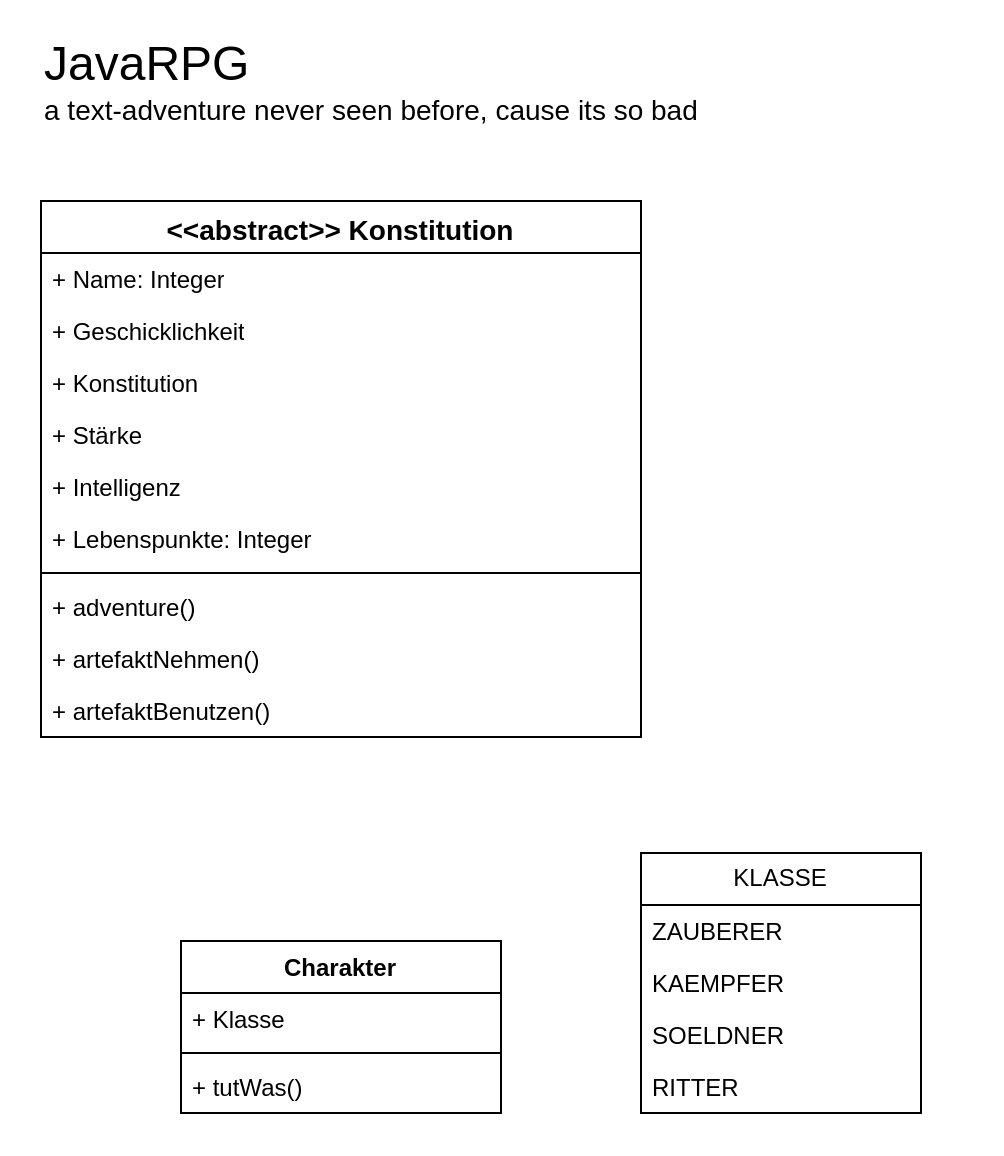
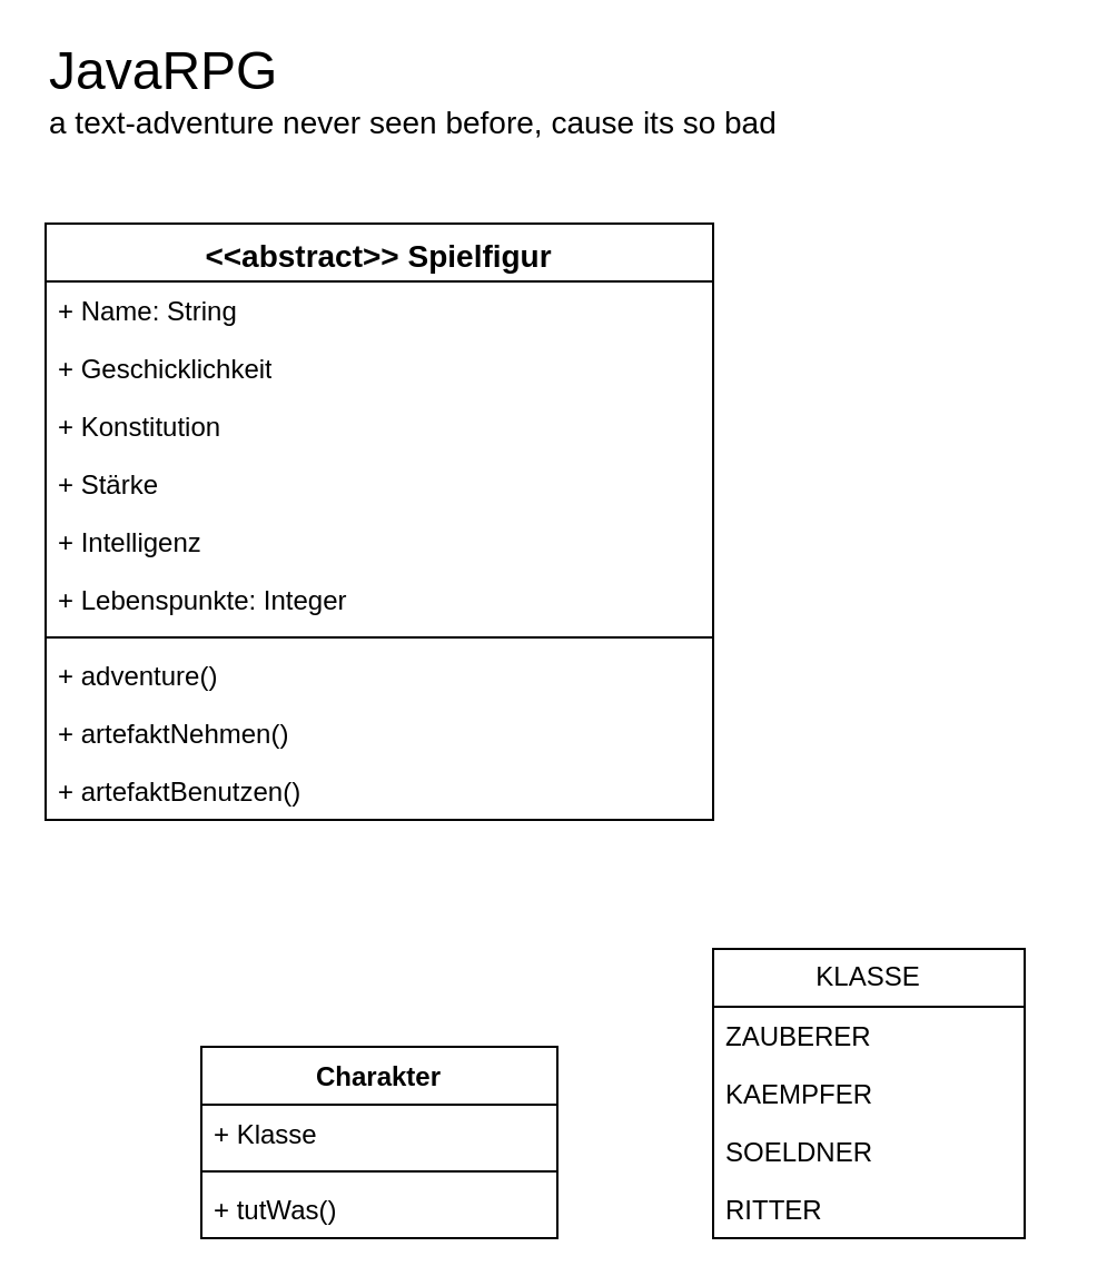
  <mxCell id="0" />
  <mxCell id="1" parent="0" />
  <mxCell id="2" value="&lt;font&gt;&lt;font size=&quot;5&quot;&gt;JavaRPG&lt;/font&gt;&lt;br&gt;&lt;font style=&quot;font-size: 14px;&quot;&gt;a text-adventure never seen before, cause its so bad&lt;/font&gt;&lt;br&gt;&lt;/font&gt;" style="text;html=1;strokeColor=none;fillColor=none;align=left;verticalAlign=middle;whiteSpace=wrap;rounded=0;" parent="1" vertex="1"><mxGeometry x="20" y="20" width="460" height="40" as="geometry" /></mxCell>
- <mxCell id="3" value="&lt;font style=&quot;font-size: 14px;&quot;&gt;&amp;lt;&amp;lt;abstract&amp;gt;&amp;gt; Konstitution&lt;/font&gt;" style="swimlane;fontStyle=1;align=center;verticalAlign=top;childLayout=stackLayout;horizontal=1;startSize=26;horizontalStack=0;resizeParent=1;resizeParentMax=0;resizeLast=0;collapsible=1;marginBottom=0;whiteSpace=wrap;html=1;" vertex="1" parent="1"><mxGeometry x="20" y="100" width="300" height="268" as="geometry" /></mxCell>
- <mxCell id="4" value="+ Name: Integer" style="text;strokeColor=none;fillColor=none;align=left;verticalAlign=top;spacingLeft=4;spacingRight=4;overflow=hidden;rotatable=0;points=[[0,0.5],[1,0.5]];portConstraint=eastwest;whiteSpace=wrap;html=1;" vertex="1" parent="3"><mxGeometry y="26" width="300" height="26" as="geometry" /></mxCell>
+ <mxCell id="3" value="&lt;font style=&quot;font-size: 14px;&quot;&gt;&amp;lt;&amp;lt;abstract&amp;gt;&amp;gt; Spielfigur&lt;/font&gt;" style="swimlane;fontStyle=1;align=center;verticalAlign=top;childLayout=stackLayout;horizontal=1;startSize=26;horizontalStack=0;resizeParent=1;resizeParentMax=0;resizeLast=0;collapsible=1;marginBottom=0;whiteSpace=wrap;html=1;" vertex="1" parent="1"><mxGeometry x="20" y="100" width="300" height="268" as="geometry" /></mxCell>
+ <mxCell id="4" value="+ Name: String" style="text;strokeColor=none;fillColor=none;align=left;verticalAlign=top;spacingLeft=4;spacingRight=4;overflow=hidden;rotatable=0;points=[[0,0.5],[1,0.5]];portConstraint=eastwest;whiteSpace=wrap;html=1;" vertex="1" parent="3"><mxGeometry y="26" width="300" height="26" as="geometry" /></mxCell>
  <mxCell id="5" value="+ Geschicklichkeit" style="text;strokeColor=none;fillColor=none;align=left;verticalAlign=top;spacingLeft=4;spacingRight=4;overflow=hidden;rotatable=0;points=[[0,0.5],[1,0.5]];portConstraint=eastwest;whiteSpace=wrap;html=1;" vertex="1" parent="3"><mxGeometry y="52" width="300" height="26" as="geometry" /></mxCell>
  <mxCell id="6" value="+ Konstitution" style="text;strokeColor=none;fillColor=none;align=left;verticalAlign=top;spacingLeft=4;spacingRight=4;overflow=hidden;rotatable=0;points=[[0,0.5],[1,0.5]];portConstraint=eastwest;whiteSpace=wrap;html=1;" vertex="1" parent="3"><mxGeometry y="78" width="300" height="26" as="geometry" /></mxCell>
  <mxCell id="7" value="+ Stärke" style="text;strokeColor=none;fillColor=none;align=left;verticalAlign=top;spacingLeft=4;spacingRight=4;overflow=hidden;rotatable=0;points=[[0,0.5],[1,0.5]];portConstraint=eastwest;whiteSpace=wrap;html=1;" vertex="1" parent="3"><mxGeometry y="104" width="300" height="26" as="geometry" /></mxCell>
  <mxCell id="8" value="+ Intelligenz" style="text;strokeColor=none;fillColor=none;align=left;verticalAlign=top;spacingLeft=4;spacingRight=4;overflow=hidden;rotatable=0;points=[[0,0.5],[1,0.5]];portConstraint=eastwest;whiteSpace=wrap;html=1;" vertex="1" parent="3"><mxGeometry y="130" width="300" height="26" as="geometry" /></mxCell>
  <mxCell id="9" value="+ Lebenspunkte: Integer" style="text;strokeColor=none;fillColor=none;align=left;verticalAlign=top;spacingLeft=4;spacingRight=4;overflow=hidden;rotatable=0;points=[[0,0.5],[1,0.5]];portConstraint=eastwest;whiteSpace=wrap;html=1;" vertex="1" parent="3"><mxGeometry y="156" width="300" height="26" as="geometry" /></mxCell>
  <mxCell id="10" value="" style="line;strokeWidth=1;fillColor=none;align=left;verticalAlign=middle;spacingTop=-1;spacingLeft=3;spacingRight=3;rotatable=0;labelPosition=right;points=[];portConstraint=eastwest;strokeColor=inherit;" vertex="1" parent="3"><mxGeometry y="182" width="300" height="8" as="geometry" /></mxCell>
  <mxCell id="11" value="+ adventure()" style="text;strokeColor=none;fillColor=none;align=left;verticalAlign=top;spacingLeft=4;spacingRight=4;overflow=hidden;rotatable=0;points=[[0,0.5],[1,0.5]];portConstraint=eastwest;whiteSpace=wrap;html=1;" vertex="1" parent="3"><mxGeometry y="190" width="300" height="26" as="geometry" /></mxCell>
  <mxCell id="12" value="+ artefaktNehmen()" style="text;strokeColor=none;fillColor=none;align=left;verticalAlign=top;spacingLeft=4;spacingRight=4;overflow=hidden;rotatable=0;points=[[0,0.5],[1,0.5]];portConstraint=eastwest;whiteSpace=wrap;html=1;" vertex="1" parent="3"><mxGeometry y="216" width="300" height="26" as="geometry" /></mxCell>
  <mxCell id="13" value="+ artefaktBenutzen()" style="text;strokeColor=none;fillColor=none;align=left;verticalAlign=top;spacingLeft=4;spacingRight=4;overflow=hidden;rotatable=0;points=[[0,0.5],[1,0.5]];portConstraint=eastwest;whiteSpace=wrap;html=1;" vertex="1" parent="3"><mxGeometry y="242" width="300" height="26" as="geometry" /></mxCell>
  <mxCell id="14" value="Charakter" style="swimlane;fontStyle=1;align=center;verticalAlign=top;childLayout=stackLayout;horizontal=1;startSize=26;horizontalStack=0;resizeParent=1;resizeParentMax=0;resizeLast=0;collapsible=1;marginBottom=0;whiteSpace=wrap;html=1;" vertex="1" parent="1"><mxGeometry x="90" y="470" width="160" height="86" as="geometry" /></mxCell>
  <mxCell id="15" value="+ Klasse" style="text;strokeColor=none;fillColor=none;align=left;verticalAlign=top;spacingLeft=4;spacingRight=4;overflow=hidden;rotatable=0;points=[[0,0.5],[1,0.5]];portConstraint=eastwest;whiteSpace=wrap;html=1;" vertex="1" parent="14"><mxGeometry y="26" width="160" height="26" as="geometry" /></mxCell>
  <mxCell id="16" value="" style="line;strokeWidth=1;fillColor=none;align=left;verticalAlign=middle;spacingTop=-1;spacingLeft=3;spacingRight=3;rotatable=0;labelPosition=right;points=[];portConstraint=eastwest;strokeColor=inherit;" vertex="1" parent="14"><mxGeometry y="52" width="160" height="8" as="geometry" /></mxCell>
  <mxCell id="17" value="+ tutWas()" style="text;strokeColor=none;fillColor=none;align=left;verticalAlign=top;spacingLeft=4;spacingRight=4;overflow=hidden;rotatable=0;points=[[0,0.5],[1,0.5]];portConstraint=eastwest;whiteSpace=wrap;html=1;" vertex="1" parent="14"><mxGeometry y="60" width="160" height="26" as="geometry" /></mxCell>
  <mxCell id="18" value="KLASSE" style="swimlane;fontStyle=0;childLayout=stackLayout;horizontal=1;startSize=26;fillColor=none;horizontalStack=0;resizeParent=1;resizeParentMax=0;resizeLast=0;collapsible=1;marginBottom=0;whiteSpace=wrap;html=1;" vertex="1" parent="1"><mxGeometry x="320" y="426" width="140" height="130" as="geometry" /></mxCell>
  <mxCell id="19" value="ZAUBERER" style="text;strokeColor=none;fillColor=none;align=left;verticalAlign=top;spacingLeft=4;spacingRight=4;overflow=hidden;rotatable=0;points=[[0,0.5],[1,0.5]];portConstraint=eastwest;whiteSpace=wrap;html=1;" vertex="1" parent="18"><mxGeometry y="26" width="140" height="26" as="geometry" /></mxCell>
  <mxCell id="20" value="KAEMPFER" style="text;strokeColor=none;fillColor=none;align=left;verticalAlign=top;spacingLeft=4;spacingRight=4;overflow=hidden;rotatable=0;points=[[0,0.5],[1,0.5]];portConstraint=eastwest;whiteSpace=wrap;html=1;" vertex="1" parent="18"><mxGeometry y="52" width="140" height="26" as="geometry" /></mxCell>
  <mxCell id="21" value="SOELDNER" style="text;strokeColor=none;fillColor=none;align=left;verticalAlign=top;spacingLeft=4;spacingRight=4;overflow=hidden;rotatable=0;points=[[0,0.5],[1,0.5]];portConstraint=eastwest;whiteSpace=wrap;html=1;" vertex="1" parent="18"><mxGeometry y="78" width="140" height="26" as="geometry" /></mxCell>
  <mxCell id="22" value="RITTER" style="text;strokeColor=none;fillColor=none;align=left;verticalAlign=top;spacingLeft=4;spacingRight=4;overflow=hidden;rotatable=0;points=[[0,0.5],[1,0.5]];portConstraint=eastwest;whiteSpace=wrap;html=1;" vertex="1" parent="18"><mxGeometry y="104" width="140" height="26" as="geometry" /></mxCell>
